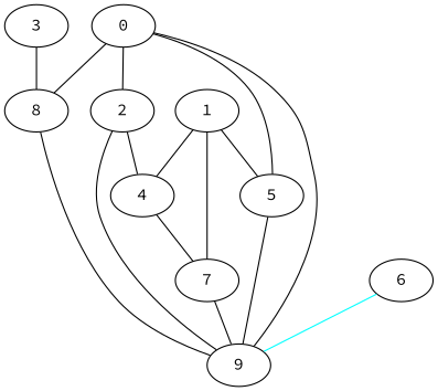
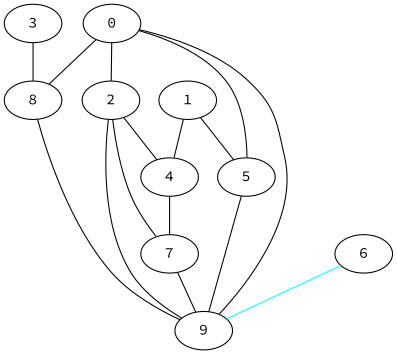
  graph {
    fontname="Source Code Pro"
    node [fontname="Source Code Pro"]
    edge [fontname="Source Code Pro"]
    0
    5
    8
    9
    2
    1
    4
    7
    3
    6
    0 -- 5
    0 -- 8
    0 -- 9
    0 -- 2
    5 -- 9
    8 -- 9
    2 -- 9
    2 -- 4
    1 -- 5
    1 -- 4
-   1 -- 7
+   2 -- 7
    4 -- 7
    7 -- 9
    3 -- 8
    6 -- 9 [color=cyan]
  }
